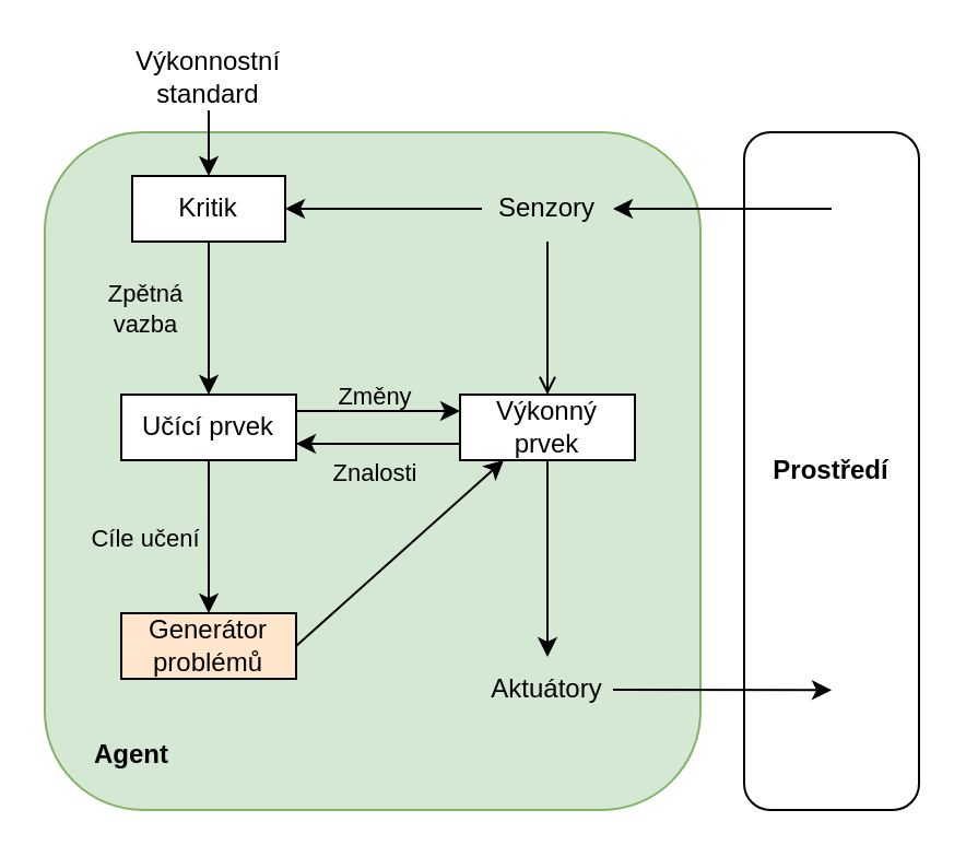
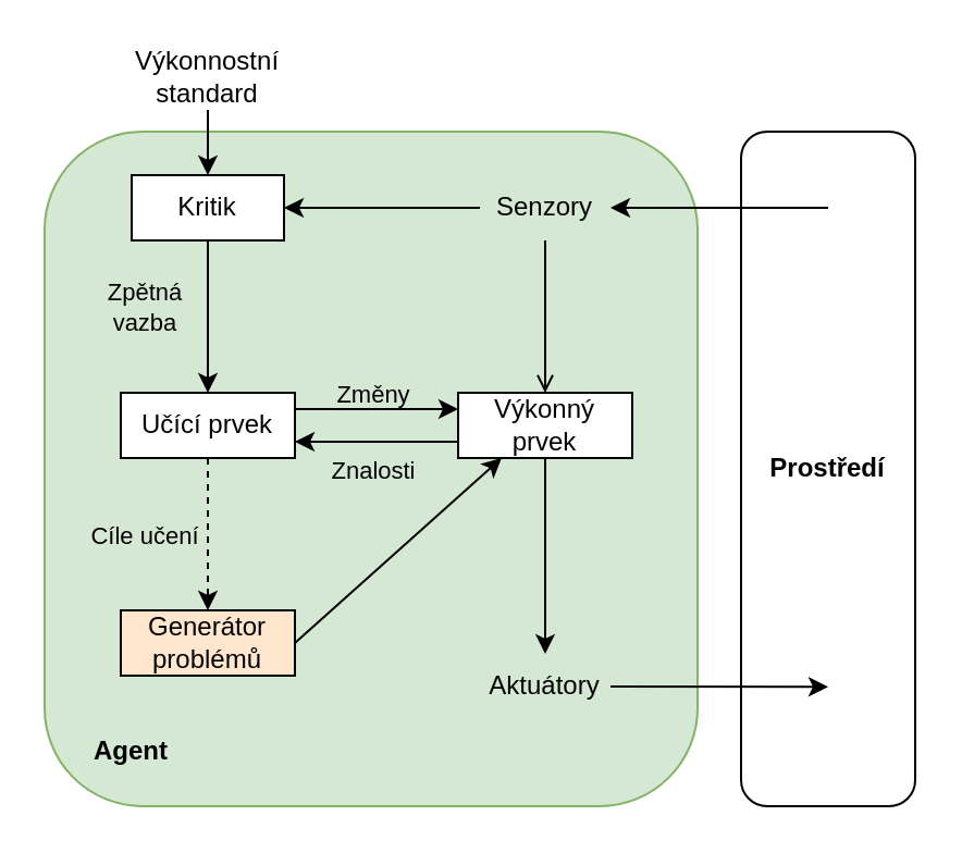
  <mxCell id="0" />
  <mxCell id="1" parent="0" />
  <mxCell id="2" value="" style="rounded=1;whiteSpace=wrap;html=1;fillColor=#d5e8d4;strokeColor=#82b366;" parent="1" vertex="1"><mxGeometry x="20" y="60" width="300" height="310" as="geometry" /></mxCell>
  <mxCell id="3" value="&lt;b&gt;Agent&lt;/b&gt;" style="text;html=1;align=center;verticalAlign=middle;whiteSpace=wrap;rounded=0;" parent="1" vertex="1"><mxGeometry x="30" y="330" width="60" height="30" as="geometry" /></mxCell>
  <mxCell id="4" style="edgeStyle=none;html=1;exitX=0.5;exitY=1;exitDx=0;exitDy=0;entryX=0.5;entryY=0;entryDx=0;entryDy=0;" parent="1" source="5" target="8" edge="1"><mxGeometry relative="1" as="geometry" /></mxCell>
  <mxCell id="5" value="Výkonnostní standard" style="text;html=1;align=center;verticalAlign=middle;whiteSpace=wrap;rounded=0;" parent="1" vertex="1"><mxGeometry x="65" y="20" width="60" height="30" as="geometry" /></mxCell>
  <mxCell id="6" style="edgeStyle=none;html=1;exitX=0.5;exitY=1;exitDx=0;exitDy=0;entryX=0.5;entryY=0;entryDx=0;entryDy=0;" parent="1" source="8" target="13" edge="1"><mxGeometry relative="1" as="geometry" /></mxCell>
  <mxCell id="7" value="Zpětná &lt;br&gt;vazba" style="edgeLabel;html=1;align=center;verticalAlign=middle;resizable=0;points=[];labelBackgroundColor=none;" parent="6" vertex="1" connectable="0"><mxGeometry x="0.187" y="-1" relative="1" as="geometry"><mxPoint x="-29" y="-12" as="offset" /></mxGeometry></mxCell>
  <mxCell id="8" value="Kritik" style="rounded=0;whiteSpace=wrap;html=1;" parent="1" vertex="1"><mxGeometry x="60" y="80" width="70" height="30" as="geometry" /></mxCell>
  <mxCell id="9" style="edgeStyle=none;html=1;exitX=1;exitY=0.25;exitDx=0;exitDy=0;entryX=0;entryY=0.25;entryDx=0;entryDy=0;" parent="1" source="13" target="17" edge="1"><mxGeometry relative="1" as="geometry" /></mxCell>
  <mxCell id="10" value="Změny" style="edgeLabel;html=1;align=center;verticalAlign=middle;resizable=0;points=[];labelBackgroundColor=none;" parent="9" vertex="1" connectable="0"><mxGeometry x="-0.04" y="4" relative="1" as="geometry"><mxPoint x="-1" y="-3" as="offset" /></mxGeometry></mxCell>
- <mxCell id="11" style="edgeStyle=none;html=1;exitX=0.5;exitY=1;exitDx=0;exitDy=0;entryX=0.5;entryY=0;entryDx=0;entryDy=0;" parent="1" source="13" target="23" edge="1"><mxGeometry relative="1" as="geometry" /></mxCell>
+ <mxCell id="11" style="edgeStyle=none;html=1;exitX=0.5;exitY=1;exitDx=0;exitDy=0;entryX=0.5;entryY=0;entryDx=0;entryDy=0;dashed=1;" parent="1" source="13" target="23" edge="1"><mxGeometry relative="1" as="geometry" /></mxCell>
  <mxCell id="12" value="Cíle učení" style="edgeLabel;html=1;align=center;verticalAlign=middle;resizable=0;points=[];labelBackgroundColor=none;" parent="11" vertex="1" connectable="0"><mxGeometry x="-0.011" relative="1" as="geometry"><mxPoint x="-30" as="offset" /></mxGeometry></mxCell>
  <mxCell id="13" value="Učící prvek" style="rounded=0;whiteSpace=wrap;html=1;" parent="1" vertex="1"><mxGeometry x="55" y="180" width="80" height="30" as="geometry" /></mxCell>
  <mxCell id="14" style="edgeStyle=none;html=1;exitX=0;exitY=0.75;exitDx=0;exitDy=0;entryX=1;entryY=0.75;entryDx=0;entryDy=0;" parent="1" source="17" target="13" edge="1"><mxGeometry relative="1" as="geometry" /></mxCell>
  <mxCell id="15" value="Znalosti" style="edgeLabel;html=1;align=center;verticalAlign=middle;resizable=0;points=[];labelBackgroundColor=none;" parent="14" vertex="1" connectable="0"><mxGeometry x="-0.12" relative="1" as="geometry"><mxPoint x="-7" y="13" as="offset" /></mxGeometry></mxCell>
  <mxCell id="16" style="edgeStyle=none;html=1;exitX=0.5;exitY=1;exitDx=0;exitDy=0;entryX=0.5;entryY=0;entryDx=0;entryDy=0;" parent="1" source="17" target="21" edge="1"><mxGeometry relative="1" as="geometry" /></mxCell>
  <mxCell id="17" value="Výkonný prvek" style="rounded=0;whiteSpace=wrap;html=1;" parent="1" vertex="1"><mxGeometry x="210" y="180" width="80" height="30" as="geometry" /></mxCell>
  <mxCell id="18" style="edgeStyle=none;html=1;entryX=1;entryY=0.5;entryDx=0;entryDy=0;" parent="1" source="20" target="8" edge="1"><mxGeometry relative="1" as="geometry" /></mxCell>
  <mxCell id="19" style="edgeStyle=none;html=1;exitX=0.5;exitY=1;exitDx=0;exitDy=0;entryX=0.5;entryY=0;entryDx=0;entryDy=0;endArrow=open;" parent="1" source="20" target="17" edge="1"><mxGeometry relative="1" as="geometry" /></mxCell>
  <mxCell id="20" value="Senzory" style="text;html=1;align=center;verticalAlign=middle;whiteSpace=wrap;rounded=0;" parent="1" vertex="1"><mxGeometry x="220" y="80" width="60" height="30" as="geometry" /></mxCell>
  <mxCell id="21" value="Aktuátory" style="text;html=1;align=center;verticalAlign=middle;whiteSpace=wrap;rounded=0;" parent="1" vertex="1"><mxGeometry x="220" y="300" width="60" height="30" as="geometry" /></mxCell>
  <mxCell id="22" style="edgeStyle=none;html=1;exitX=1;exitY=0.5;exitDx=0;exitDy=0;entryX=0.25;entryY=1;entryDx=0;entryDy=0;" parent="1" source="23" target="17" edge="1"><mxGeometry relative="1" as="geometry" /></mxCell>
  <mxCell id="23" value="Generátor problémů" style="rounded=0;whiteSpace=wrap;html=1;fillColor=#ffe6cc;" parent="1" vertex="1"><mxGeometry x="55" y="280" width="80" height="30" as="geometry" /></mxCell>
  <mxCell id="24" value="&lt;b&gt;Prostředí&lt;/b&gt;" style="rounded=1;whiteSpace=wrap;html=1;" parent="1" vertex="1"><mxGeometry x="340" y="60" width="80" height="310" as="geometry" /></mxCell>
  <mxCell id="25" style="edgeStyle=none;html=1;entryX=1;entryY=0.5;entryDx=0;entryDy=0;exitX=0.5;exitY=0.113;exitDx=0;exitDy=0;exitPerimeter=0;" parent="1" source="24" target="20" edge="1"><mxGeometry relative="1" as="geometry"><mxPoint x="290" y="50" as="sourcePoint" /></mxGeometry></mxCell>
  <mxCell id="26" style="edgeStyle=none;html=1;exitX=1;exitY=0.5;exitDx=0;exitDy=0;entryX=0.5;entryY=0.823;entryDx=0;entryDy=0;entryPerimeter=0;" parent="1" source="21" target="24" edge="1"><mxGeometry relative="1" as="geometry" /></mxCell>
